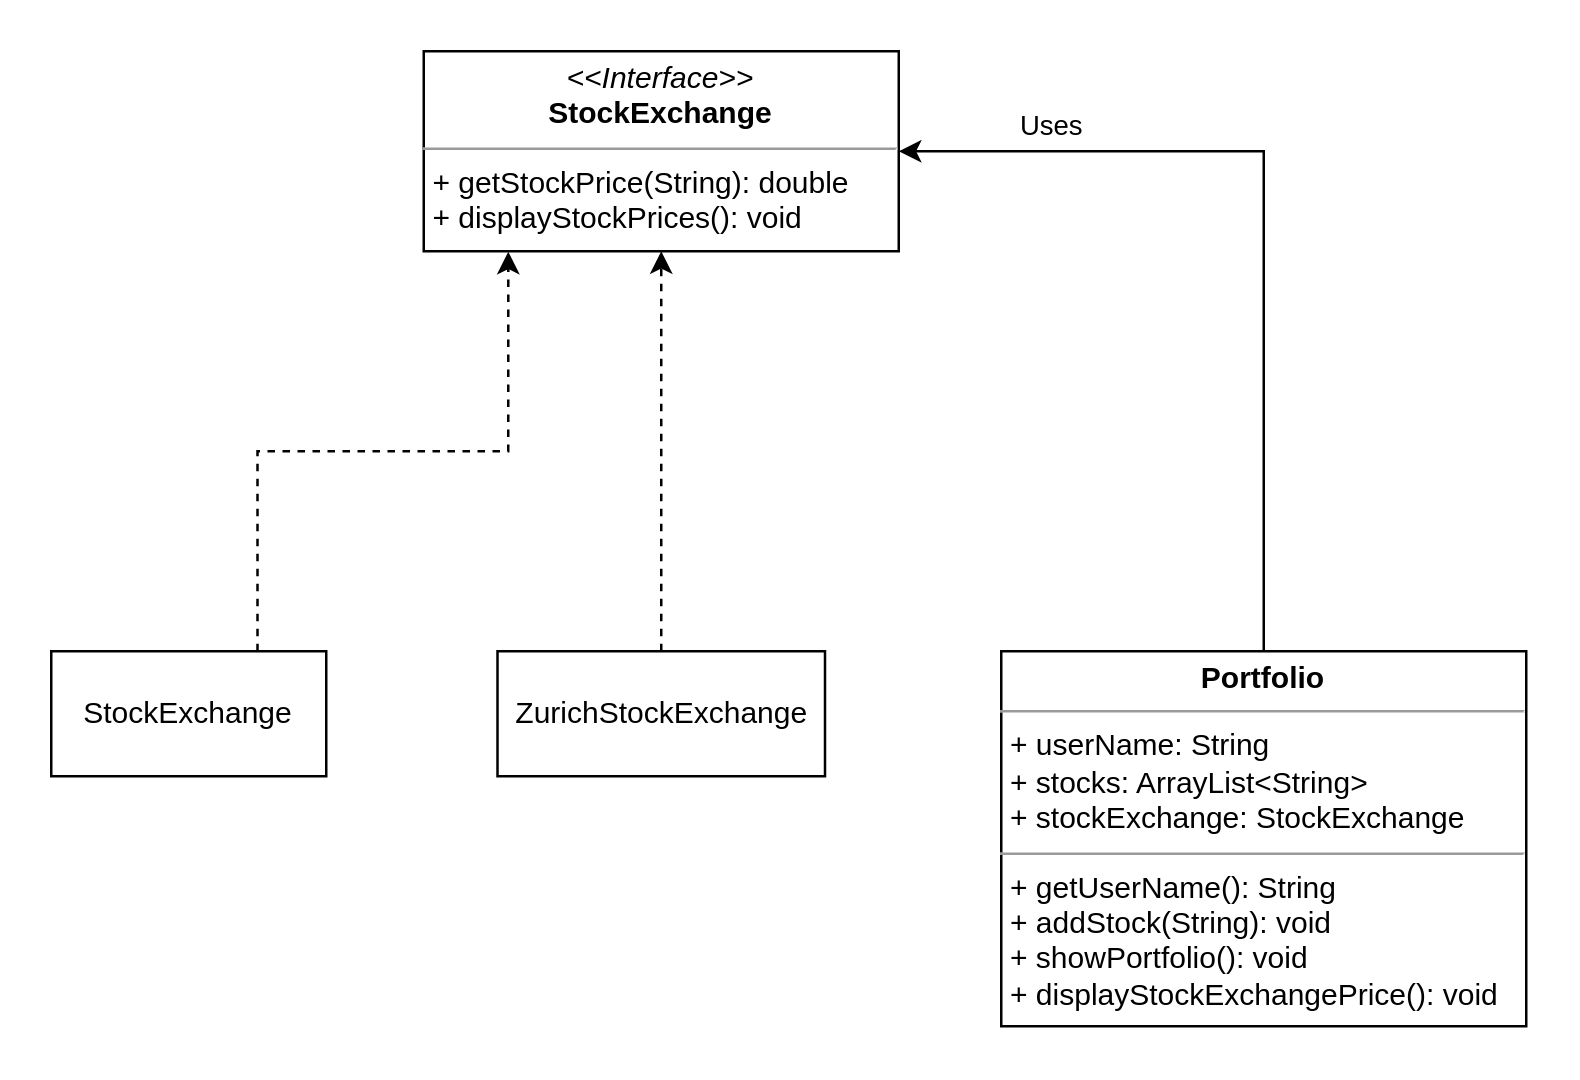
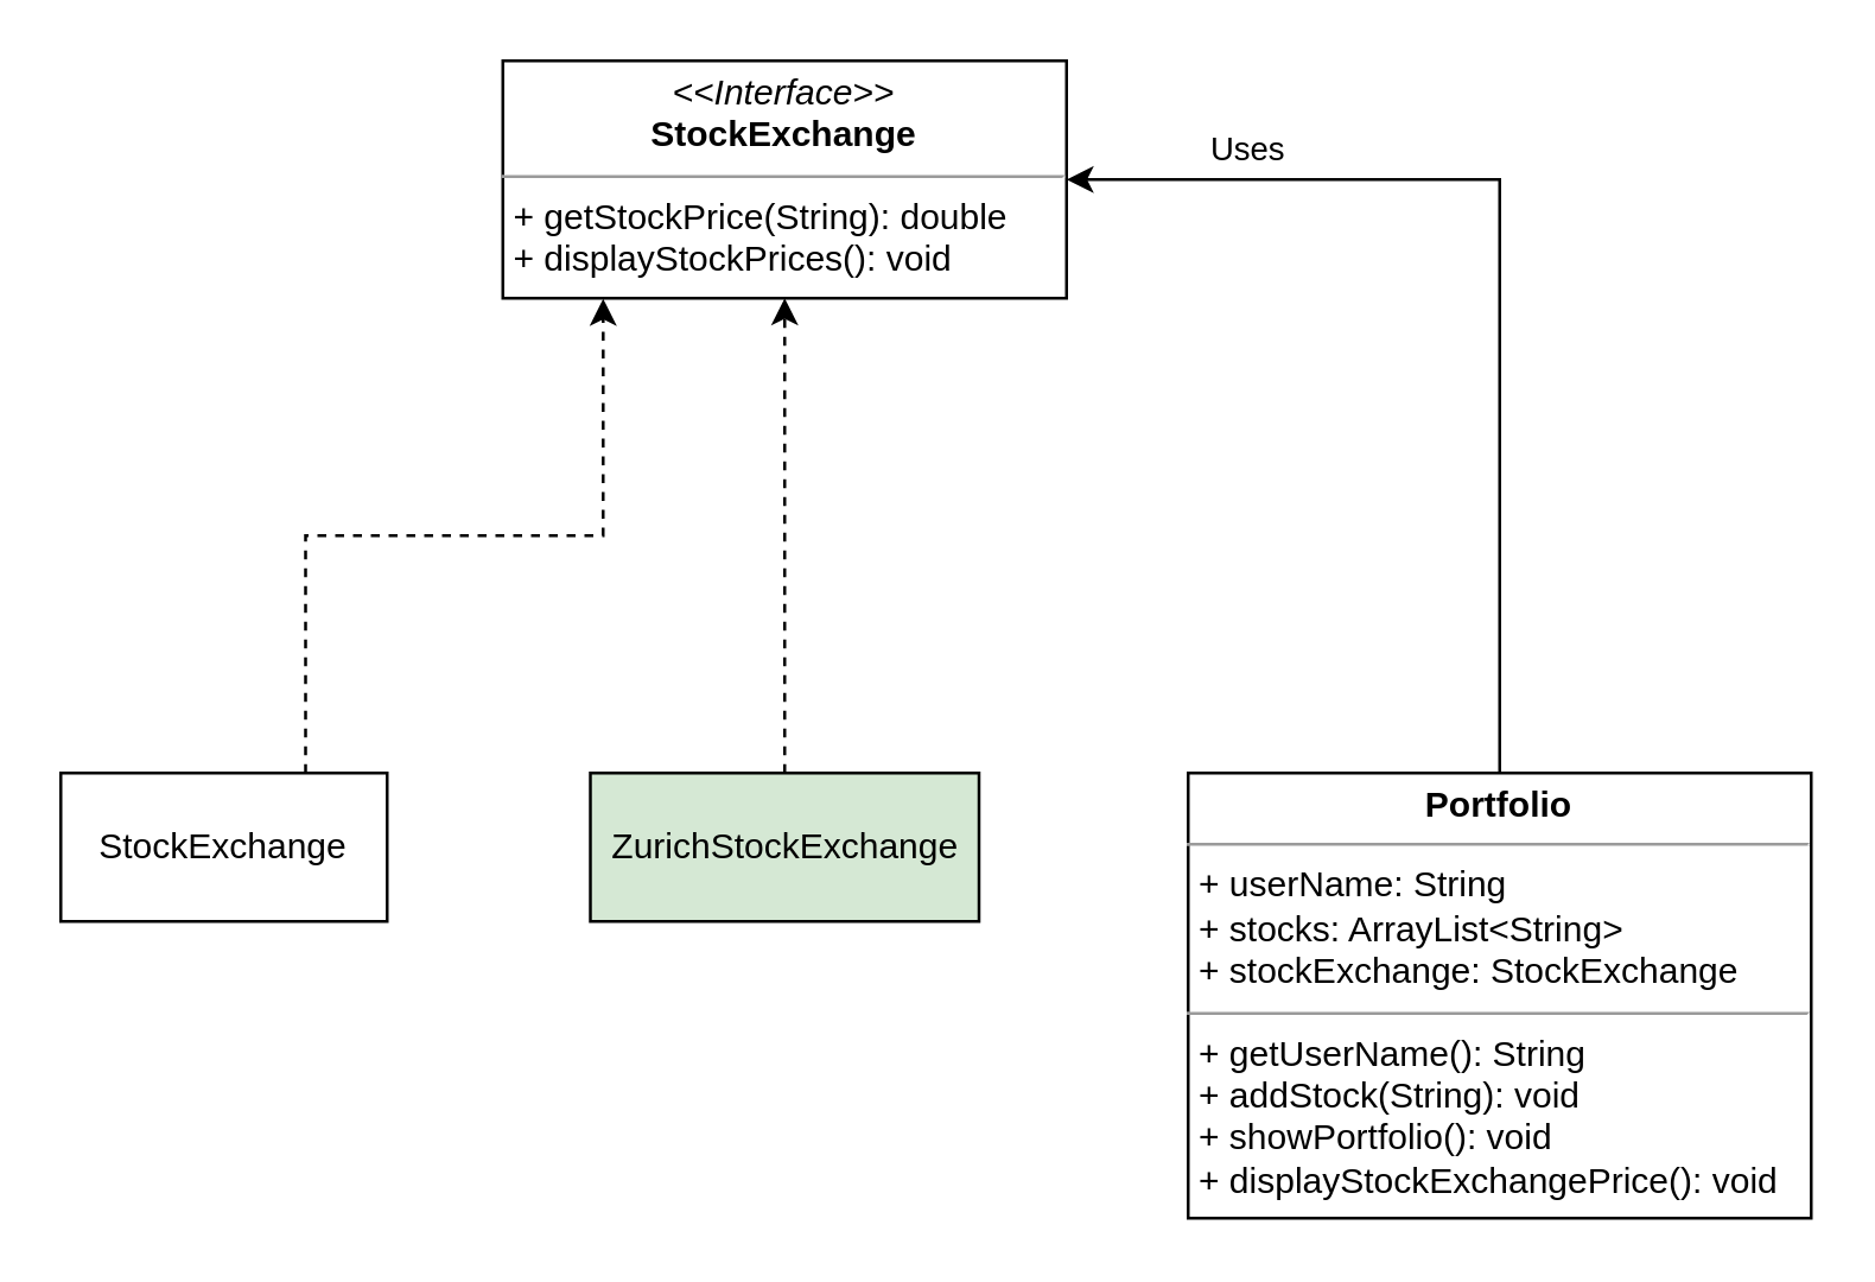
  <mxCell id="0" />
  <mxCell id="1" parent="0" />
  <mxCell id="2" value="StockExchange" style="html=1;whiteSpace=wrap;" vertex="1" parent="1"><mxGeometry x="20" y="260" width="110" height="50" as="geometry" /></mxCell>
  <mxCell id="3" style="edgeStyle=orthogonalEdgeStyle;rounded=0;orthogonalLoop=1;jettySize=auto;html=1;exitX=0.75;exitY=0;exitDx=0;exitDy=0;entryX=0.178;entryY=1.002;entryDx=0;entryDy=0;entryPerimeter=0;dashed=1;" edge="1" parent="1" source="2" target="7"><mxGeometry relative="1" as="geometry"><mxPoint x="221.98" y="98.6" as="targetPoint" /></mxGeometry></mxCell>
- <mxCell id="4" value="ZurichStockExchange" style="html=1;whiteSpace=wrap;" vertex="1" parent="1"><mxGeometry x="198.5" y="260" width="131" height="50" as="geometry" /></mxCell>
+ <mxCell id="4" value="ZurichStockExchange" style="html=1;whiteSpace=wrap;fillColor=#d5e8d4;" vertex="1" parent="1"><mxGeometry x="198.5" y="260" width="131" height="50" as="geometry" /></mxCell>
  <mxCell id="5" style="edgeStyle=orthogonalEdgeStyle;rounded=0;orthogonalLoop=1;jettySize=auto;html=1;exitX=0.5;exitY=0;exitDx=0;exitDy=0;entryX=0.5;entryY=1;entryDx=0;entryDy=0;dashed=1;" edge="1" parent="1" source="4" target="7"><mxGeometry relative="1" as="geometry"><mxPoint x="249.15" y="100.2" as="targetPoint" /></mxGeometry></mxCell>
  <mxCell id="6" value="Uses" style="edgeStyle=orthogonalEdgeStyle;rounded=0;orthogonalLoop=1;jettySize=auto;html=1;exitX=0.5;exitY=0;exitDx=0;exitDy=0;entryX=1;entryY=0.5;entryDx=0;entryDy=0;" edge="1" parent="1" source="8" target="7"><mxGeometry x="0.646" y="-10" relative="1" as="geometry"><mxPoint x="447.5" y="260" as="sourcePoint" /><mxPoint x="319" y="75" as="targetPoint" /><mxPoint as="offset" /></mxGeometry></mxCell>
  <mxCell id="7" value="&lt;p style=&quot;margin:0px;margin-top:4px;text-align:center;&quot;&gt;&lt;i&gt;&amp;lt;&amp;lt;Interface&amp;gt;&amp;gt;&lt;/i&gt;&lt;br&gt;&lt;b&gt;StockExchange&lt;/b&gt;&lt;/p&gt;&lt;hr size=&quot;1&quot;&gt;&lt;p style=&quot;margin:0px;margin-left:4px;&quot;&gt;+ getStockPrice(String): double&lt;br&gt;+ displayStockPrices(): void&lt;/p&gt;" style="verticalAlign=top;align=left;overflow=fill;fontSize=12;fontFamily=Helvetica;html=1;whiteSpace=wrap;" vertex="1" parent="1"><mxGeometry x="169" y="20" width="190" height="80" as="geometry" /></mxCell>
  <mxCell id="8" value="&lt;p style=&quot;margin:0px;margin-top:4px;text-align:center;&quot;&gt;&lt;b&gt;Portfolio&lt;/b&gt;&lt;/p&gt;&lt;hr size=&quot;1&quot;&gt;&lt;p style=&quot;margin:0px;margin-left:4px;&quot;&gt;+ userName: String&lt;/p&gt;&lt;p style=&quot;margin:0px;margin-left:4px;&quot;&gt;+ stocks: ArrayList&amp;lt;String&amp;gt;&lt;/p&gt;&lt;p style=&quot;margin:0px;margin-left:4px;&quot;&gt;+ stockExchange: StockExchange&lt;/p&gt;&lt;hr size=&quot;1&quot;&gt;&lt;p style=&quot;border-color: var(--border-color); margin: 0px 0px 0px 4px;&quot;&gt;+&amp;nbsp;getUserName(): String&lt;/p&gt;&lt;p style=&quot;border-color: var(--border-color); margin: 0px 0px 0px 4px;&quot;&gt;&lt;span style=&quot;border-color: var(--border-color); background-color: initial;&quot;&gt;+ addStock(String): void&lt;/span&gt;&lt;/p&gt;&lt;p style=&quot;border-color: var(--border-color); margin: 0px 0px 0px 4px;&quot;&gt;&lt;span style=&quot;border-color: var(--border-color); background-color: initial;&quot;&gt;+ showPortfolio(): void&lt;/span&gt;&lt;/p&gt;&lt;p style=&quot;border-color: var(--border-color); margin: 0px 0px 0px 4px;&quot;&gt;&lt;span style=&quot;border-color: var(--border-color); background-color: initial;&quot;&gt;+ displayStockExchangePrice(): void&lt;/span&gt;&lt;/p&gt;" style="verticalAlign=top;align=left;overflow=fill;fontSize=12;fontFamily=Helvetica;html=1;whiteSpace=wrap;" vertex="1" parent="1"><mxGeometry x="400" y="260" width="210" height="150" as="geometry" /></mxCell>
